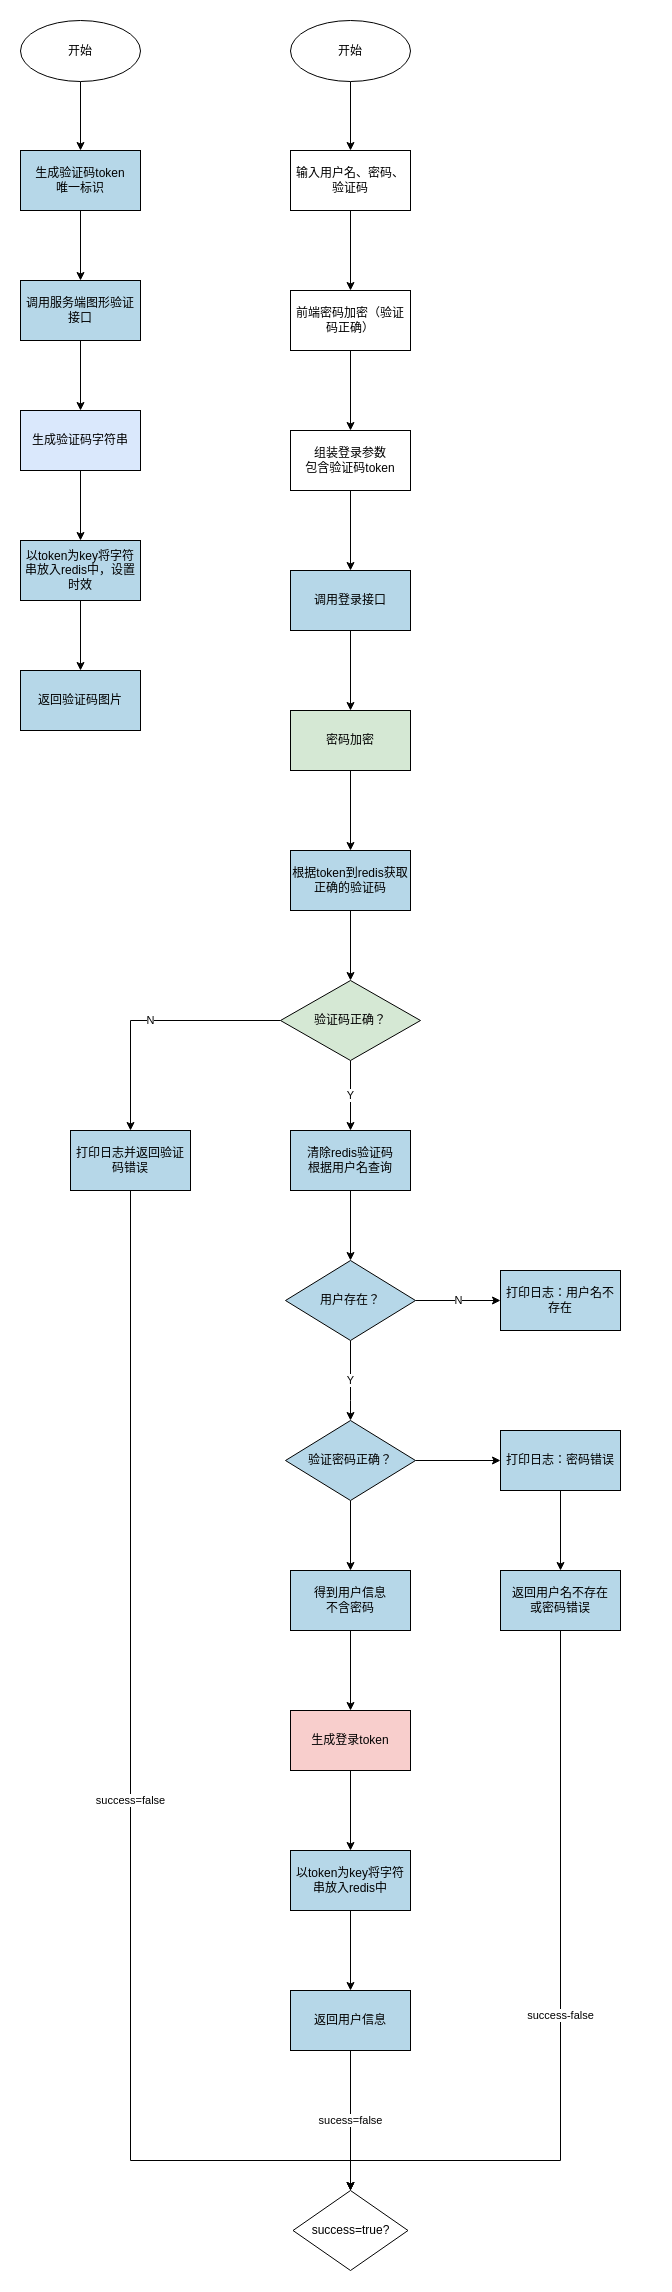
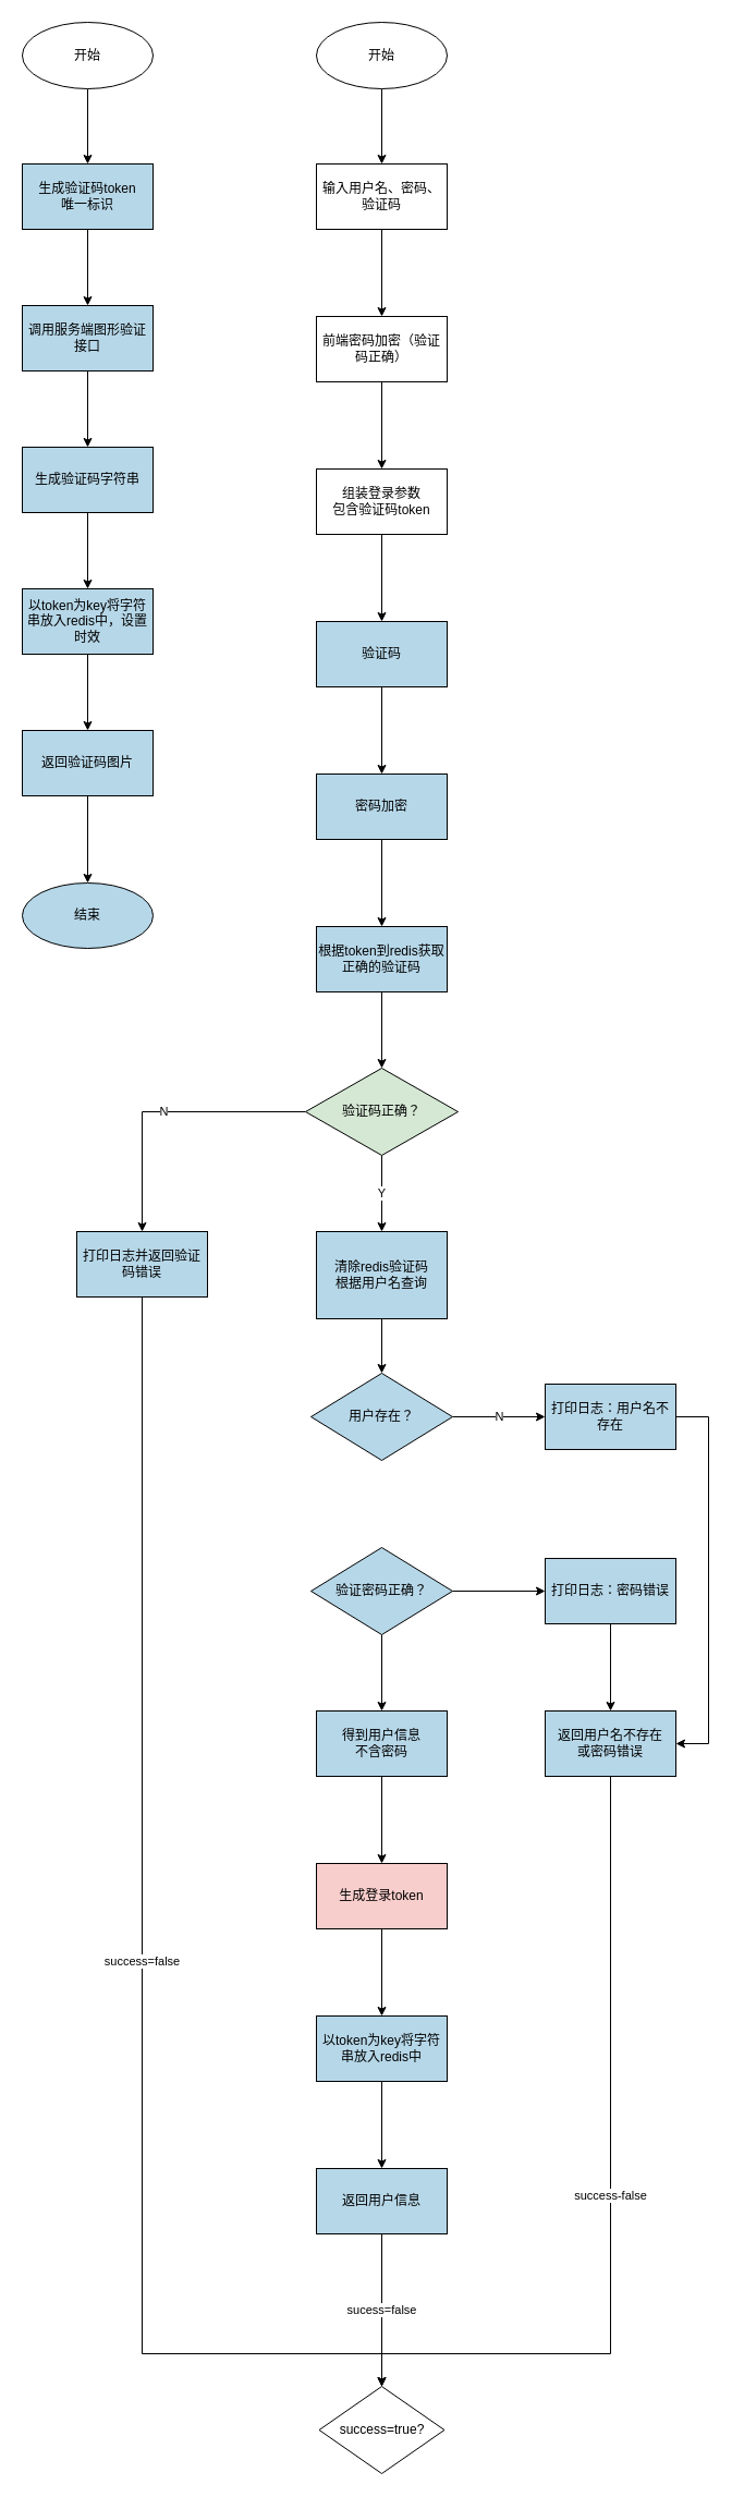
  <mxCell id="0" />
  <mxCell id="1" parent="0" />
  <mxCell id="2" value="" style="edgeStyle=orthogonalEdgeStyle;rounded=0;orthogonalLoop=1;jettySize=auto;html=1;" parent="1" source="3" target="5" edge="1"><mxGeometry relative="1" as="geometry" /></mxCell>
  <mxCell id="3" value="开始" style="ellipse;whiteSpace=wrap;html=1;" parent="1" vertex="1"><mxGeometry x="20" y="20" width="120" height="61" as="geometry" /></mxCell>
  <mxCell id="4" value="" style="edgeStyle=orthogonalEdgeStyle;rounded=0;orthogonalLoop=1;jettySize=auto;html=1;" edge="1" parent="1" source="5" target="7"><mxGeometry relative="1" as="geometry" /></mxCell>
  <mxCell id="5" value="生成验证码token&lt;br&gt;唯一标识" style="whiteSpace=wrap;html=1;direction=west;fillColor=#b6d7e8;" parent="1" vertex="1"><mxGeometry x="20" y="150" width="120" height="60" as="geometry" /></mxCell>
  <mxCell id="6" value="" style="edgeStyle=orthogonalEdgeStyle;rounded=0;orthogonalLoop=1;jettySize=auto;html=1;" edge="1" parent="1" source="7" target="9"><mxGeometry relative="1" as="geometry" /></mxCell>
  <mxCell id="7" value="调用服务端图形验证接口" style="whiteSpace=wrap;html=1;direction=west;fillColor=#b6d7e8;" vertex="1" parent="1"><mxGeometry x="20" y="280" width="120" height="60" as="geometry" /></mxCell>
  <mxCell id="8" value="" style="edgeStyle=orthogonalEdgeStyle;rounded=0;orthogonalLoop=1;jettySize=auto;html=1;" edge="1" parent="1" source="9" target="11"><mxGeometry relative="1" as="geometry" /></mxCell>
- <mxCell id="9" value="生成验证码字符串" style="whiteSpace=wrap;html=1;fillColor=#dae8fc;" vertex="1" parent="1"><mxGeometry x="20" y="410" width="120" height="60" as="geometry" /></mxCell>
+ <mxCell id="9" value="生成验证码字符串" style="whiteSpace=wrap;html=1;fillColor=#b6d7e8;" vertex="1" parent="1"><mxGeometry x="20" y="410" width="120" height="60" as="geometry" /></mxCell>
  <mxCell id="10" value="" style="edgeStyle=orthogonalEdgeStyle;rounded=0;orthogonalLoop=1;jettySize=auto;html=1;" edge="1" parent="1" source="11" target="13"><mxGeometry relative="1" as="geometry" /></mxCell>
  <mxCell id="11" value="以token为key将字符串放入redis中，设置时效" style="whiteSpace=wrap;html=1;fillColor=#b6d7e8;" vertex="1" parent="1"><mxGeometry x="20" y="540" width="120" height="60" as="geometry" /></mxCell>
+ <mxCell id="12" value="" style="edgeStyle=orthogonalEdgeStyle;rounded=0;orthogonalLoop=1;jettySize=auto;html=1;" edge="1" parent="1" source="13" target="14"><mxGeometry relative="1" as="geometry" /></mxCell>
  <mxCell id="13" value="返回验证码图片" style="whiteSpace=wrap;html=1;fillColor=#b6d7e8;" vertex="1" parent="1"><mxGeometry x="20" y="670" width="120" height="60" as="geometry" /></mxCell>
+ <mxCell id="14" value="结束" style="ellipse;whiteSpace=wrap;html=1;fillColor=#b6d7e8;" vertex="1" parent="1"><mxGeometry x="20" y="810" width="120" height="60" as="geometry" /></mxCell>
  <mxCell id="15" value="" style="edgeStyle=orthogonalEdgeStyle;rounded=0;orthogonalLoop=1;jettySize=auto;html=1;" edge="1" parent="1" source="16" target="18"><mxGeometry relative="1" as="geometry" /></mxCell>
  <mxCell id="16" value="开始" style="ellipse;whiteSpace=wrap;html=1;" vertex="1" parent="1"><mxGeometry x="290" y="20" width="120" height="61" as="geometry" /></mxCell>
  <mxCell id="17" value="" style="edgeStyle=orthogonalEdgeStyle;rounded=0;orthogonalLoop=1;jettySize=auto;html=1;" edge="1" parent="1" source="18" target="20"><mxGeometry relative="1" as="geometry" /></mxCell>
  <mxCell id="18" value="输入用户名、密码、验证码" style="whiteSpace=wrap;html=1;" vertex="1" parent="1"><mxGeometry x="290" y="150" width="120" height="60" as="geometry" /></mxCell>
  <mxCell id="19" value="" style="edgeStyle=orthogonalEdgeStyle;rounded=0;orthogonalLoop=1;jettySize=auto;html=1;" edge="1" parent="1" source="20" target="22"><mxGeometry relative="1" as="geometry" /></mxCell>
  <mxCell id="20" value="前端密码加密（验证码正确）" style="whiteSpace=wrap;html=1;" vertex="1" parent="1"><mxGeometry x="290" y="290" width="120" height="60" as="geometry" /></mxCell>
  <mxCell id="21" style="edgeStyle=orthogonalEdgeStyle;rounded=0;orthogonalLoop=1;jettySize=auto;html=1;" edge="1" parent="1" source="22" target="24"><mxGeometry relative="1" as="geometry" /></mxCell>
  <mxCell id="22" value="组装登录参数&lt;br&gt;包含验证码token" style="whiteSpace=wrap;html=1;" vertex="1" parent="1"><mxGeometry x="290" y="430" width="120" height="60" as="geometry" /></mxCell>
  <mxCell id="23" value="" style="edgeStyle=orthogonalEdgeStyle;rounded=0;orthogonalLoop=1;jettySize=auto;html=1;" edge="1" parent="1" source="24" target="26"><mxGeometry relative="1" as="geometry" /></mxCell>
- <mxCell id="24" value="调用登录接口" style="whiteSpace=wrap;html=1;fillColor=#b6d7e8;" vertex="1" parent="1"><mxGeometry x="290" y="570" width="120" height="60" as="geometry" /></mxCell>
+ <mxCell id="24" value="验证码" style="whiteSpace=wrap;html=1;fillColor=#b6d7e8;" vertex="1" parent="1"><mxGeometry x="290" y="570" width="120" height="60" as="geometry" /></mxCell>
  <mxCell id="25" value="" style="edgeStyle=orthogonalEdgeStyle;rounded=0;orthogonalLoop=1;jettySize=auto;html=1;" edge="1" parent="1" source="26" target="28"><mxGeometry relative="1" as="geometry" /></mxCell>
- <mxCell id="26" value="密码加密" style="whiteSpace=wrap;html=1;fillColor=#d5e8d4;" vertex="1" parent="1"><mxGeometry x="290" y="710" width="120" height="60" as="geometry" /></mxCell>
+ <mxCell id="26" value="密码加密" style="whiteSpace=wrap;html=1;fillColor=#b6d7e8;" vertex="1" parent="1"><mxGeometry x="290" y="710" width="120" height="60" as="geometry" /></mxCell>
  <mxCell id="27" value="" style="edgeStyle=orthogonalEdgeStyle;rounded=0;orthogonalLoop=1;jettySize=auto;html=1;" edge="1" parent="1" source="28" target="31"><mxGeometry relative="1" as="geometry" /></mxCell>
  <mxCell id="28" value="根据token到redis获取正确的验证码" style="whiteSpace=wrap;html=1;fillColor=#b6d7e8;" vertex="1" parent="1"><mxGeometry x="290" y="850" width="120" height="60" as="geometry" /></mxCell>
  <mxCell id="29" value="N" style="edgeStyle=orthogonalEdgeStyle;rounded=0;orthogonalLoop=1;jettySize=auto;html=1;" edge="1" parent="1" source="31" target="33"><mxGeometry relative="1" as="geometry" /></mxCell>
  <mxCell id="30" value="Y" style="edgeStyle=orthogonalEdgeStyle;rounded=0;orthogonalLoop=1;jettySize=auto;html=1;" edge="1" parent="1" source="31" target="35"><mxGeometry relative="1" as="geometry" /></mxCell>
  <mxCell id="31" value="验证码正确？" style="rhombus;whiteSpace=wrap;html=1;fillColor=#d5e8d4;" vertex="1" parent="1"><mxGeometry x="280" y="980" width="140" height="80" as="geometry" /></mxCell>
  <mxCell id="32" value="success=false" style="edgeStyle=orthogonalEdgeStyle;rounded=0;orthogonalLoop=1;jettySize=auto;html=1;exitX=0.5;exitY=1;exitDx=0;exitDy=0;" edge="1" parent="1" source="33"><mxGeometry relative="1" as="geometry"><mxPoint x="350" y="2190" as="targetPoint" /><Array as="points"><mxPoint x="130" y="2160" /><mxPoint x="350" y="2160" /></Array></mxGeometry></mxCell>
  <mxCell id="33" value="打印日志并返回验证码错误" style="whiteSpace=wrap;html=1;fillColor=#b6d7e8;" vertex="1" parent="1"><mxGeometry x="70" y="1130" width="120" height="60" as="geometry" /></mxCell>
  <mxCell id="34" value="" style="edgeStyle=orthogonalEdgeStyle;rounded=0;orthogonalLoop=1;jettySize=auto;html=1;" edge="1" parent="1" source="35" target="38"><mxGeometry relative="1" as="geometry" /></mxCell>
- <mxCell id="35" value="清除redis验证码&lt;br&gt;根据用户名查询" style="whiteSpace=wrap;html=1;fillColor=#b6d7e8;" vertex="1" parent="1"><mxGeometry x="290" y="1130" width="120" height="60" as="geometry" /></mxCell>
- <mxCell id="36" value="Y" style="edgeStyle=orthogonalEdgeStyle;rounded=0;orthogonalLoop=1;jettySize=auto;html=1;" edge="1" parent="1" source="38" target="41"><mxGeometry relative="1" as="geometry"><Array as="points"><mxPoint x="350" y="1400" /><mxPoint x="350" y="1400" /></Array></mxGeometry></mxCell>
+ <mxCell id="35" value="清除redis验证码&lt;br&gt;根据用户名查询" style="whiteSpace=wrap;html=1;fillColor=#b6d7e8;" vertex="1" parent="1"><mxGeometry x="290" y="1130" width="120" height="80" as="geometry" /></mxCell>
  <mxCell id="37" value="N" style="edgeStyle=orthogonalEdgeStyle;rounded=0;orthogonalLoop=1;jettySize=auto;html=1;" edge="1" parent="1" source="38" target="43"><mxGeometry relative="1" as="geometry" /></mxCell>
  <mxCell id="38" value="用户存在？" style="rhombus;whiteSpace=wrap;html=1;fillColor=#b6d7e8;" vertex="1" parent="1"><mxGeometry x="285" y="1260" width="130" height="80" as="geometry" /></mxCell>
  <mxCell id="39" value="" style="edgeStyle=orthogonalEdgeStyle;rounded=0;orthogonalLoop=1;jettySize=auto;html=1;" edge="1" parent="1" source="41" target="45"><mxGeometry relative="1" as="geometry" /></mxCell>
  <mxCell id="40" value="" style="edgeStyle=orthogonalEdgeStyle;rounded=0;orthogonalLoop=1;jettySize=auto;html=1;" edge="1" parent="1" source="41" target="49"><mxGeometry relative="1" as="geometry" /></mxCell>
  <mxCell id="41" value="验证密码正确？" style="rhombus;whiteSpace=wrap;html=1;fillColor=#b6d7e8;" vertex="1" parent="1"><mxGeometry x="285" y="1420" width="130" height="80" as="geometry" /></mxCell>
+ <mxCell id="42" style="edgeStyle=orthogonalEdgeStyle;rounded=0;orthogonalLoop=1;jettySize=auto;html=1;entryX=1;entryY=0.5;entryDx=0;entryDy=0;exitX=1;exitY=0.5;exitDx=0;exitDy=0;" edge="1" parent="1" source="43" target="47"><mxGeometry relative="1" as="geometry"><mxPoint x="720" y="1300" as="targetPoint" /><Array as="points"><mxPoint x="650" y="1300" /><mxPoint x="650" y="1600" /></Array></mxGeometry></mxCell>
  <mxCell id="43" value="打印日志：用户名不存在" style="whiteSpace=wrap;html=1;fillColor=#b6d7e8;" vertex="1" parent="1"><mxGeometry x="500" y="1270" width="120" height="60" as="geometry" /></mxCell>
  <mxCell id="44" value="" style="edgeStyle=orthogonalEdgeStyle;rounded=0;orthogonalLoop=1;jettySize=auto;html=1;" edge="1" parent="1" source="45" target="47"><mxGeometry relative="1" as="geometry" /></mxCell>
  <mxCell id="45" value="打印日志：密码错误" style="whiteSpace=wrap;html=1;fillColor=#b6d7e8;" vertex="1" parent="1"><mxGeometry x="500" y="1430" width="120" height="60" as="geometry" /></mxCell>
  <mxCell id="46" value="success-false" style="edgeStyle=orthogonalEdgeStyle;rounded=0;orthogonalLoop=1;jettySize=auto;html=1;entryX=0.5;entryY=0;entryDx=0;entryDy=0;" edge="1" parent="1" source="47" target="56"><mxGeometry relative="1" as="geometry"><Array as="points"><mxPoint x="560" y="2160" /><mxPoint x="350" y="2160" /></Array></mxGeometry></mxCell>
  <mxCell id="47" value="返回用户名不存在&lt;br&gt;或密码错误" style="whiteSpace=wrap;html=1;fillColor=#b6d7e8;" vertex="1" parent="1"><mxGeometry x="500" y="1570" width="120" height="60" as="geometry" /></mxCell>
  <mxCell id="48" value="" style="edgeStyle=orthogonalEdgeStyle;rounded=0;orthogonalLoop=1;jettySize=auto;html=1;" edge="1" parent="1" source="49" target="51"><mxGeometry relative="1" as="geometry" /></mxCell>
  <mxCell id="49" value="得到用户信息&lt;br&gt;不含密码" style="whiteSpace=wrap;html=1;fillColor=#b6d7e8;" vertex="1" parent="1"><mxGeometry x="290" y="1570" width="120" height="60" as="geometry" /></mxCell>
  <mxCell id="50" value="" style="edgeStyle=orthogonalEdgeStyle;rounded=0;orthogonalLoop=1;jettySize=auto;html=1;" edge="1" parent="1" source="51" target="53"><mxGeometry relative="1" as="geometry" /></mxCell>
  <mxCell id="51" value="生成登录token" style="whiteSpace=wrap;html=1;fillColor=#f8cecc;" vertex="1" parent="1"><mxGeometry x="290" y="1710" width="120" height="60" as="geometry" /></mxCell>
  <mxCell id="52" value="" style="edgeStyle=orthogonalEdgeStyle;rounded=0;orthogonalLoop=1;jettySize=auto;html=1;" edge="1" parent="1" source="53" target="55"><mxGeometry relative="1" as="geometry" /></mxCell>
  <mxCell id="53" value="以token为key将字符串放入redis中" style="whiteSpace=wrap;html=1;fillColor=#b6d7e8;" vertex="1" parent="1"><mxGeometry x="290" y="1850" width="120" height="60" as="geometry" /></mxCell>
  <mxCell id="54" value="sucess=false" style="edgeStyle=orthogonalEdgeStyle;rounded=0;orthogonalLoop=1;jettySize=auto;html=1;" edge="1" parent="1" source="55" target="56"><mxGeometry relative="1" as="geometry" /></mxCell>
  <mxCell id="55" value="返回用户信息" style="whiteSpace=wrap;html=1;fillColor=#b6d7e8;" vertex="1" parent="1"><mxGeometry x="290" y="1990" width="120" height="60" as="geometry" /></mxCell>
  <mxCell id="56" value="success=true?" style="rhombus;whiteSpace=wrap;html=1;fillColor=#fff;" vertex="1" parent="1"><mxGeometry x="292.5" y="2190" width="115" height="80" as="geometry" /></mxCell>
